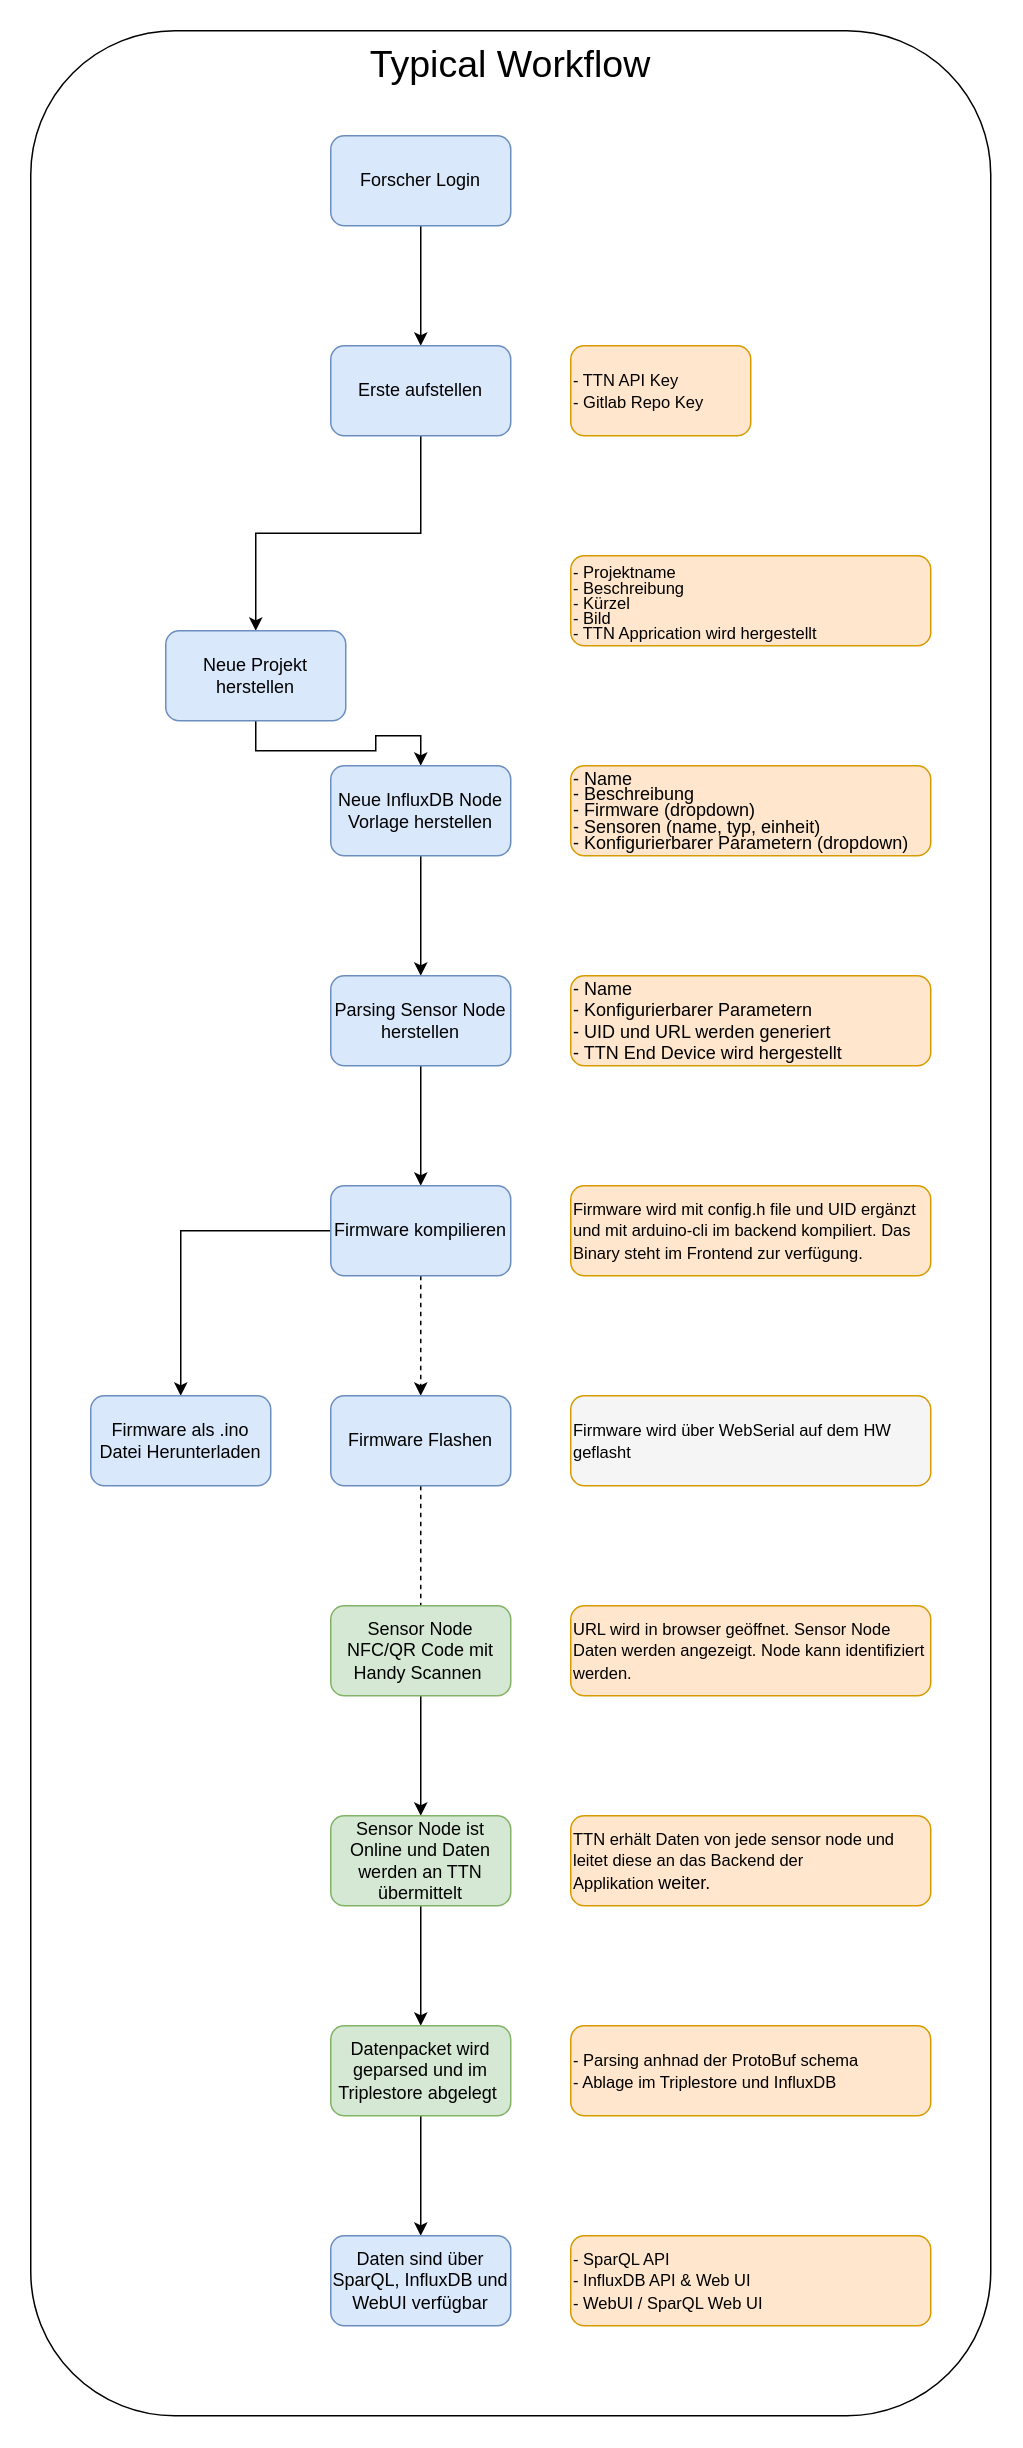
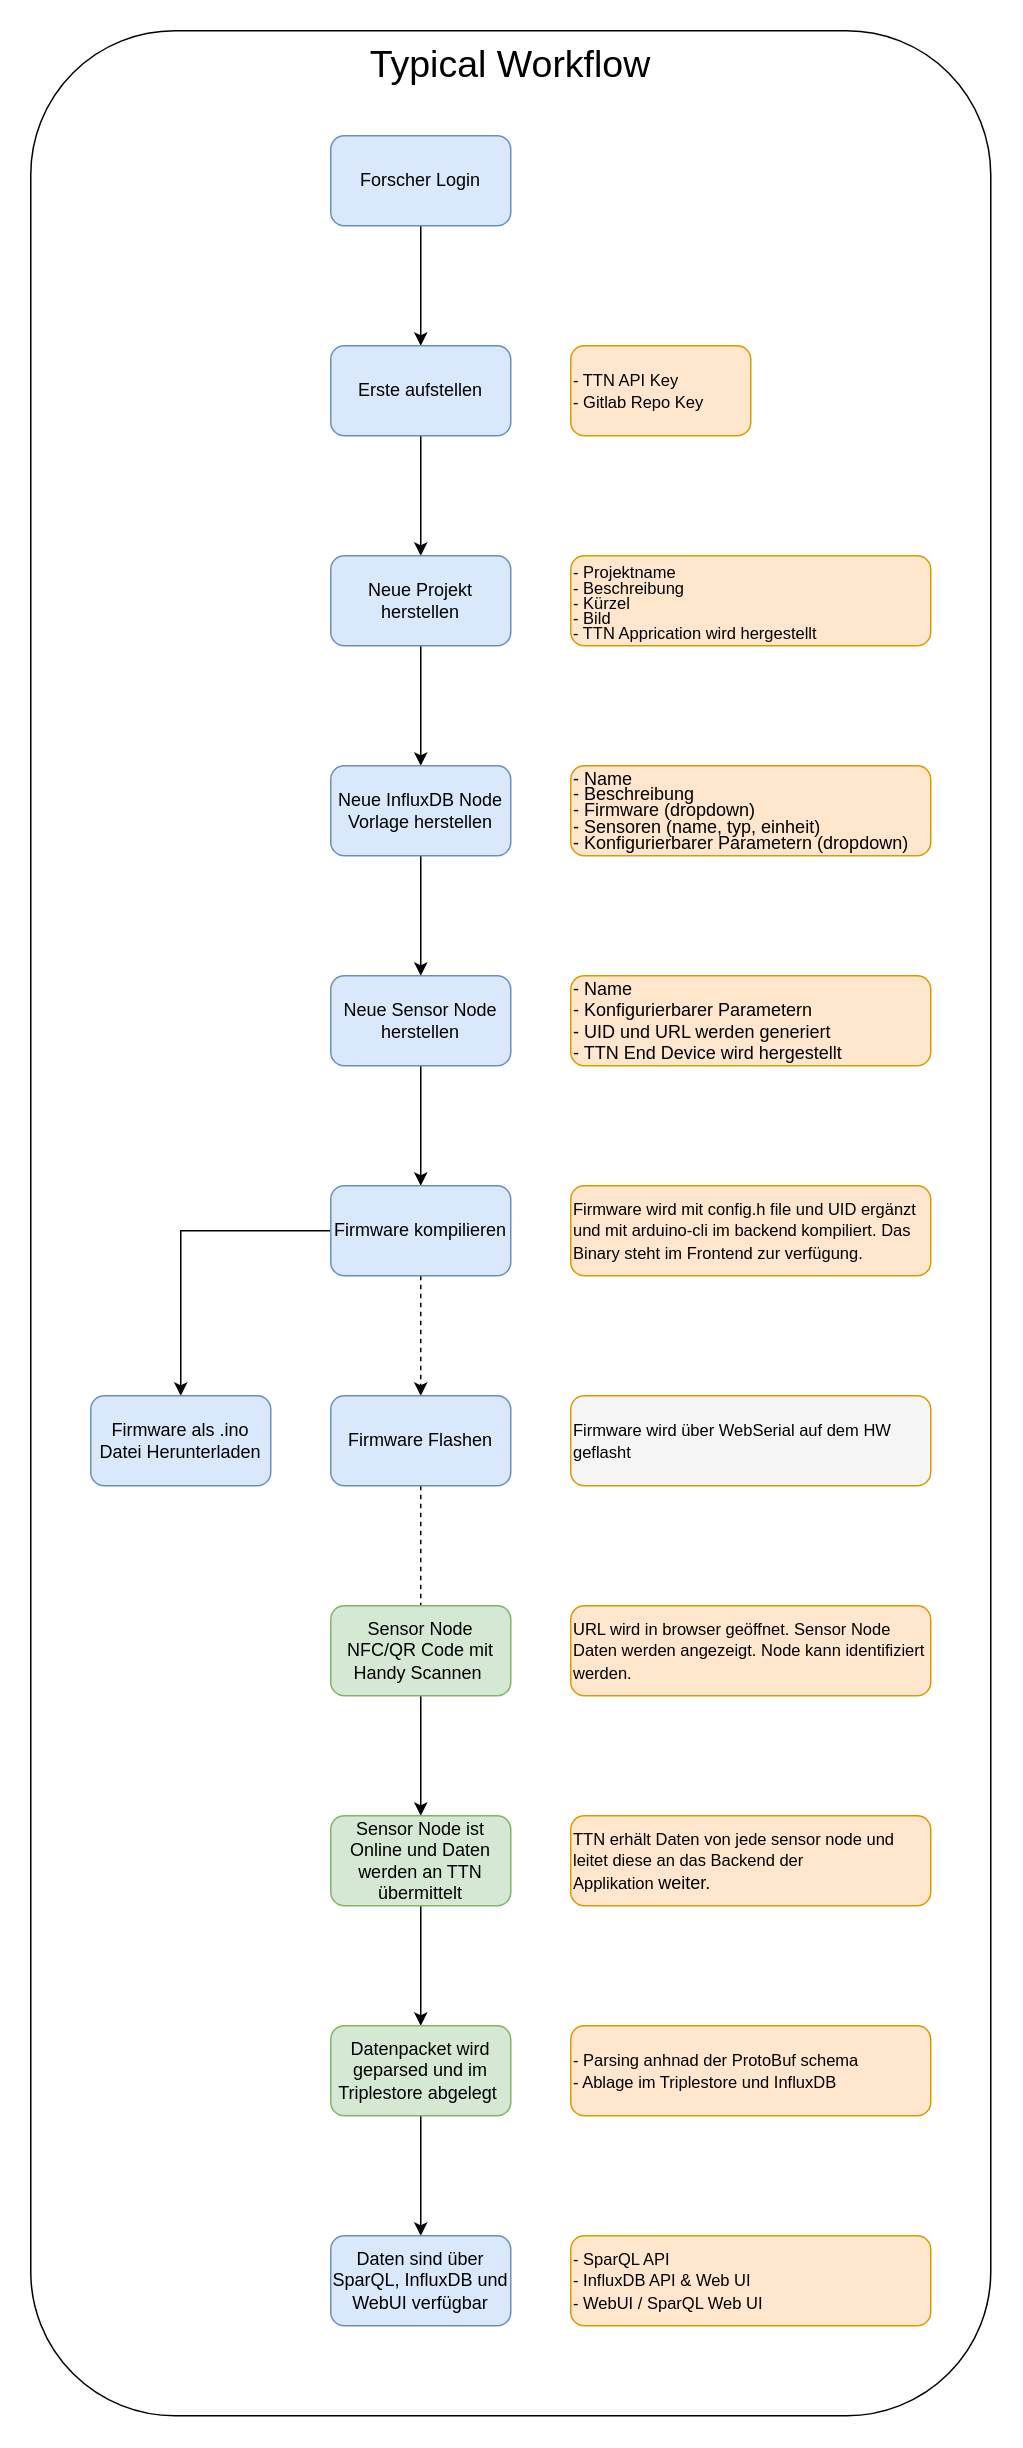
  <mxCell id="0" />
  <mxCell id="1" parent="0" />
  <mxCell id="2" value="&lt;font style=&quot;font-size: 25px;&quot;&gt;Typical Workflow&lt;/font&gt;" style="rounded=1;whiteSpace=wrap;html=1;verticalAlign=top;" vertex="1" parent="1"><mxGeometry y="20" width="640" height="1590" as="geometry" x="20" /></mxCell>
  <mxCell id="3" value="" style="edgeStyle=orthogonalEdgeStyle;rounded=0;orthogonalLoop=1;jettySize=auto;html=1;" parent="1" source="5" target="7" edge="1"><mxGeometry relative="1" as="geometry" /></mxCell>
  <mxCell id="4" value="" style="edgeStyle=orthogonalEdgeStyle;rounded=0;orthogonalLoop=1;jettySize=auto;html=1;startArrow=classic;startFill=1;endArrow=none;endFill=0;" parent="1" source="5" target="13" edge="1"><mxGeometry relative="1" as="geometry" /></mxCell>
- <mxCell id="5" value="Neue Projekt herstellen" style="rounded=1;whiteSpace=wrap;html=1;fillColor=#dae8fc;strokeColor=#6c8ebf;" parent="1" vertex="1"><mxGeometry x="110" y="420" width="120" height="60" as="geometry" /></mxCell>
+ <mxCell id="5" value="Neue Projekt herstellen" style="rounded=1;whiteSpace=wrap;html=1;fillColor=#dae8fc;strokeColor=#6c8ebf;" parent="1" vertex="1"><mxGeometry x="220" y="370" width="120" height="60" as="geometry" /></mxCell>
  <mxCell id="6" value="" style="edgeStyle=orthogonalEdgeStyle;rounded=0;orthogonalLoop=1;jettySize=auto;html=1;" parent="1" source="7" target="9" edge="1"><mxGeometry relative="1" as="geometry" /></mxCell>
  <mxCell id="7" value="Neue InfluxDB Node Vorlage herstellen" style="whiteSpace=wrap;html=1;rounded=1;fillColor=#dae8fc;strokeColor=#6c8ebf;" parent="1" vertex="1"><mxGeometry x="220" y="510" width="120" height="60" as="geometry" /></mxCell>
  <mxCell id="8" value="" style="edgeStyle=orthogonalEdgeStyle;rounded=0;orthogonalLoop=1;jettySize=auto;html=1;" parent="1" source="9" target="18" edge="1"><mxGeometry relative="1" as="geometry" /></mxCell>
- <mxCell id="9" value="Parsing Sensor Node herstellen" style="rounded=1;whiteSpace=wrap;html=1;fillColor=#dae8fc;strokeColor=#6c8ebf;" parent="1" vertex="1"><mxGeometry x="220" y="650" width="120" height="60" as="geometry" /></mxCell>
+ <mxCell id="9" value="Neue Sensor Node herstellen" style="rounded=1;whiteSpace=wrap;html=1;fillColor=#dae8fc;strokeColor=#6c8ebf;" parent="1" vertex="1"><mxGeometry x="220" y="650" width="120" height="60" as="geometry" /></mxCell>
  <mxCell id="10" value="&lt;font style=&quot;font-size: 11px;&quot;&gt;- Projektname&lt;br&gt;&lt;/font&gt;&lt;div style=&quot;font-size: 11px; line-height: 90%;&quot;&gt;&lt;span style=&quot;background-color: initial;&quot;&gt;&lt;font style=&quot;font-size: 11px;&quot;&gt;- Beschreibung&lt;/font&gt;&lt;/span&gt;&lt;/div&gt;&lt;div style=&quot;font-size: 11px; line-height: 90%;&quot;&gt;- Kürzel&lt;/div&gt;&lt;div style=&quot;font-size: 11px; line-height: 90%;&quot;&gt;- Bild&lt;/div&gt;&lt;div style=&quot;font-size: 11px; line-height: 90%;&quot;&gt;- TTN Apprication wird hergestellt&lt;/div&gt;" style="rounded=1;whiteSpace=wrap;html=1;align=left;fillColor=#ffe6cc;strokeColor=#d79b00;" parent="1" vertex="1"><mxGeometry x="380" y="370" width="240" height="60" as="geometry" /></mxCell>
  <mxCell id="11" value="&lt;p style=&quot;line-height: 90%;&quot;&gt;&lt;font style=&quot;font-size: 12px;&quot;&gt;- Name&lt;br&gt;- Beschreibung&lt;br&gt;- Firmware (dropdown)&lt;br&gt;- Sensoren (name, typ, einheit)&lt;br&gt;- Konfigurierbarer Parametern (dropdown)&lt;/font&gt;&lt;/p&gt;" style="rounded=1;whiteSpace=wrap;html=1;align=left;fillColor=#ffe6cc;strokeColor=#d79b00;" parent="1" vertex="1"><mxGeometry x="380" y="510" width="240" height="60" as="geometry" /></mxCell>
  <mxCell id="12" value="" style="edgeStyle=orthogonalEdgeStyle;rounded=0;orthogonalLoop=1;jettySize=auto;html=1;startArrow=classic;startFill=1;endArrow=none;endFill=0;" parent="1" source="13" target="14" edge="1"><mxGeometry relative="1" as="geometry" /></mxCell>
  <mxCell id="13" value="Erste aufstellen" style="rounded=1;whiteSpace=wrap;html=1;fillColor=#dae8fc;strokeColor=#6c8ebf;" parent="1" vertex="1"><mxGeometry x="220" y="230" width="120" height="60" as="geometry" /></mxCell>
  <mxCell id="14" value="Forscher Login" style="rounded=1;whiteSpace=wrap;html=1;fillColor=#dae8fc;strokeColor=#6c8ebf;" parent="1" vertex="1"><mxGeometry x="220" y="90" width="120" height="60" as="geometry" /></mxCell>
  <mxCell id="15" value="&lt;span style=&quot;font-size: 11px;&quot;&gt;- TTN API Key&lt;br&gt;- Gitlab Repo Key&lt;br&gt;&lt;/span&gt;" style="rounded=1;whiteSpace=wrap;html=1;align=left;fillColor=#ffe6cc;strokeColor=#d79b00;" parent="1" vertex="1"><mxGeometry x="380" y="230" width="120" height="60" as="geometry" /></mxCell>
  <mxCell id="16" value="" style="edgeStyle=orthogonalEdgeStyle;rounded=0;orthogonalLoop=1;jettySize=auto;html=1;" parent="1" source="18" target="21" edge="1"><mxGeometry relative="1" as="geometry" /></mxCell>
  <mxCell id="17" value="" style="edgeStyle=orthogonalEdgeStyle;rounded=0;orthogonalLoop=1;jettySize=auto;html=1;dashed=1;" parent="1" source="18" target="23" edge="1"><mxGeometry relative="1" as="geometry" /></mxCell>
  <mxCell id="18" value="Firmware kompilieren" style="rounded=1;whiteSpace=wrap;html=1;fillColor=#dae8fc;strokeColor=#6c8ebf;" parent="1" vertex="1"><mxGeometry x="220" y="790" width="120" height="60" as="geometry" /></mxCell>
  <mxCell id="19" value="&lt;p style=&quot;line-height: 20%;&quot;&gt;- Name&lt;/p&gt;&lt;p style=&quot;line-height: 20%;&quot;&gt;- Konfigurierbarer Parametern&lt;/p&gt;&lt;p style=&quot;line-height: 20%;&quot;&gt;- UID und URL werden generiert&lt;/p&gt;&lt;p style=&quot;line-height: 20%;&quot;&gt;- TTN End Device wird hergestellt&lt;/p&gt;" style="rounded=1;whiteSpace=wrap;html=1;align=left;fillColor=#ffe6cc;strokeColor=#d79b00;" parent="1" vertex="1"><mxGeometry x="380" y="650" width="240" height="60" as="geometry" /></mxCell>
  <mxCell id="20" value="&lt;span style=&quot;font-size: 11px;&quot;&gt;Firmware wird mit config.h file und UID ergänzt und mit arduino-cli im backend kompiliert. Das Binary steht im Frontend zur verfügung.&lt;/span&gt;" style="rounded=1;whiteSpace=wrap;html=1;align=left;fillColor=#ffe6cc;strokeColor=#d79b00;" parent="1" vertex="1"><mxGeometry x="380" y="790" width="240" height="60" as="geometry" /></mxCell>
  <mxCell id="21" value="Firmware als .ino Datei Herunterladen" style="rounded=1;whiteSpace=wrap;html=1;fillColor=#dae8fc;strokeColor=#6c8ebf;" parent="1" vertex="1"><mxGeometry x="60" y="930" width="120" height="60" as="geometry" /></mxCell>
  <mxCell id="22" value="" style="edgeStyle=orthogonalEdgeStyle;rounded=0;orthogonalLoop=1;jettySize=auto;html=1;dashed=1;endArrow=none;endFill=0;" parent="1" source="23" target="26" edge="1"><mxGeometry relative="1" as="geometry" /></mxCell>
  <mxCell id="23" value="Firmware Flashen" style="rounded=1;whiteSpace=wrap;html=1;fillColor=#dae8fc;strokeColor=#6c8ebf;" parent="1" vertex="1"><mxGeometry x="220" y="930" width="120" height="60" as="geometry" /></mxCell>
  <mxCell id="24" value="&lt;span style=&quot;font-size: 11px;&quot;&gt;Firmware wird über WebSerial auf dem HW geflasht&lt;/span&gt;" style="rounded=1;whiteSpace=wrap;html=1;align=left;fillColor=#f5f5f5;strokeColor=#d79b00;" parent="1" vertex="1"><mxGeometry x="380" y="930" width="240" height="60" as="geometry" /></mxCell>
  <mxCell id="25" value="" style="edgeStyle=orthogonalEdgeStyle;rounded=0;orthogonalLoop=1;jettySize=auto;html=1;" parent="1" source="26" target="29" edge="1"><mxGeometry relative="1" as="geometry" /></mxCell>
  <mxCell id="26" value="Sensor Node NFC/QR Code mit Handy Scannen&amp;nbsp;" style="whiteSpace=wrap;html=1;rounded=1;fillColor=#d5e8d4;strokeColor=#82b366;" parent="1" vertex="1"><mxGeometry x="220" y="1070" width="120" height="60" as="geometry" /></mxCell>
  <mxCell id="27" value="&lt;span style=&quot;font-size: 11px;&quot;&gt;URL wird in browser geöffnet. Sensor Node Daten werden angezeigt. Node kann identifiziert werden.&lt;/span&gt;" style="rounded=1;whiteSpace=wrap;html=1;align=left;fillColor=#ffe6cc;strokeColor=#d79b00;" parent="1" vertex="1"><mxGeometry x="380" y="1070" width="240" height="60" as="geometry" /></mxCell>
  <mxCell id="28" value="" style="edgeStyle=orthogonalEdgeStyle;rounded=0;orthogonalLoop=1;jettySize=auto;html=1;" parent="1" source="29" target="32" edge="1"><mxGeometry relative="1" as="geometry" /></mxCell>
  <mxCell id="29" value="Sensor Node ist Online und Daten werden an TTN übermittelt" style="whiteSpace=wrap;html=1;rounded=1;fillColor=#d5e8d4;strokeColor=#82b366;" parent="1" vertex="1"><mxGeometry x="220" y="1210" width="120" height="60" as="geometry" /></mxCell>
  <mxCell id="30" value="&lt;span style=&quot;font-size: 11px;&quot;&gt;TTN erhält Daten von jede sensor node und leitet diese an das Backend der Applikation&amp;nbsp;&lt;/span&gt;weiter." style="rounded=1;whiteSpace=wrap;html=1;align=left;fillColor=#ffe6cc;strokeColor=#d79b00;" parent="1" vertex="1"><mxGeometry x="380" y="1210" width="240" height="60" as="geometry" /></mxCell>
  <mxCell id="31" value="" style="edgeStyle=orthogonalEdgeStyle;rounded=0;orthogonalLoop=1;jettySize=auto;html=1;" parent="1" source="32" target="33" edge="1"><mxGeometry relative="1" as="geometry" /></mxCell>
  <mxCell id="32" value="Datenpacket wird geparsed und im Triplestore abgelegt&amp;nbsp;" style="whiteSpace=wrap;html=1;rounded=1;fillColor=#d5e8d4;strokeColor=#82b366;" parent="1" vertex="1"><mxGeometry x="220" y="1350" width="120" height="60" as="geometry" /></mxCell>
  <mxCell id="33" value="Daten sind über SparQL, InfluxDB und WebUI verfügbar" style="whiteSpace=wrap;html=1;rounded=1;fillColor=#dae8fc;strokeColor=#6c8ebf;" parent="1" vertex="1"><mxGeometry x="220" y="1490" width="120" height="60" as="geometry" /></mxCell>
  <mxCell id="34" value="&lt;span style=&quot;font-size: 11px;&quot;&gt;- Parsing anhnad der ProtoBuf schema&lt;br&gt;- Ablage im Triplestore und InfluxDB&lt;br&gt;&lt;/span&gt;" style="rounded=1;whiteSpace=wrap;html=1;align=left;fillColor=#ffe6cc;strokeColor=#d79b00;" parent="1" vertex="1"><mxGeometry x="380" y="1350" width="240" height="60" as="geometry" /></mxCell>
  <mxCell id="35" value="&lt;span style=&quot;font-size: 11px;&quot;&gt;- SparQL API&lt;br&gt;- InfluxDB API &amp;amp; Web UI&lt;br&gt;- WebUI / SparQL Web UI&lt;br&gt;&lt;/span&gt;" style="rounded=1;whiteSpace=wrap;html=1;align=left;fillColor=#ffe6cc;strokeColor=#d79b00;" parent="1" vertex="1"><mxGeometry x="380" y="1490" width="240" height="60" as="geometry" /></mxCell>
